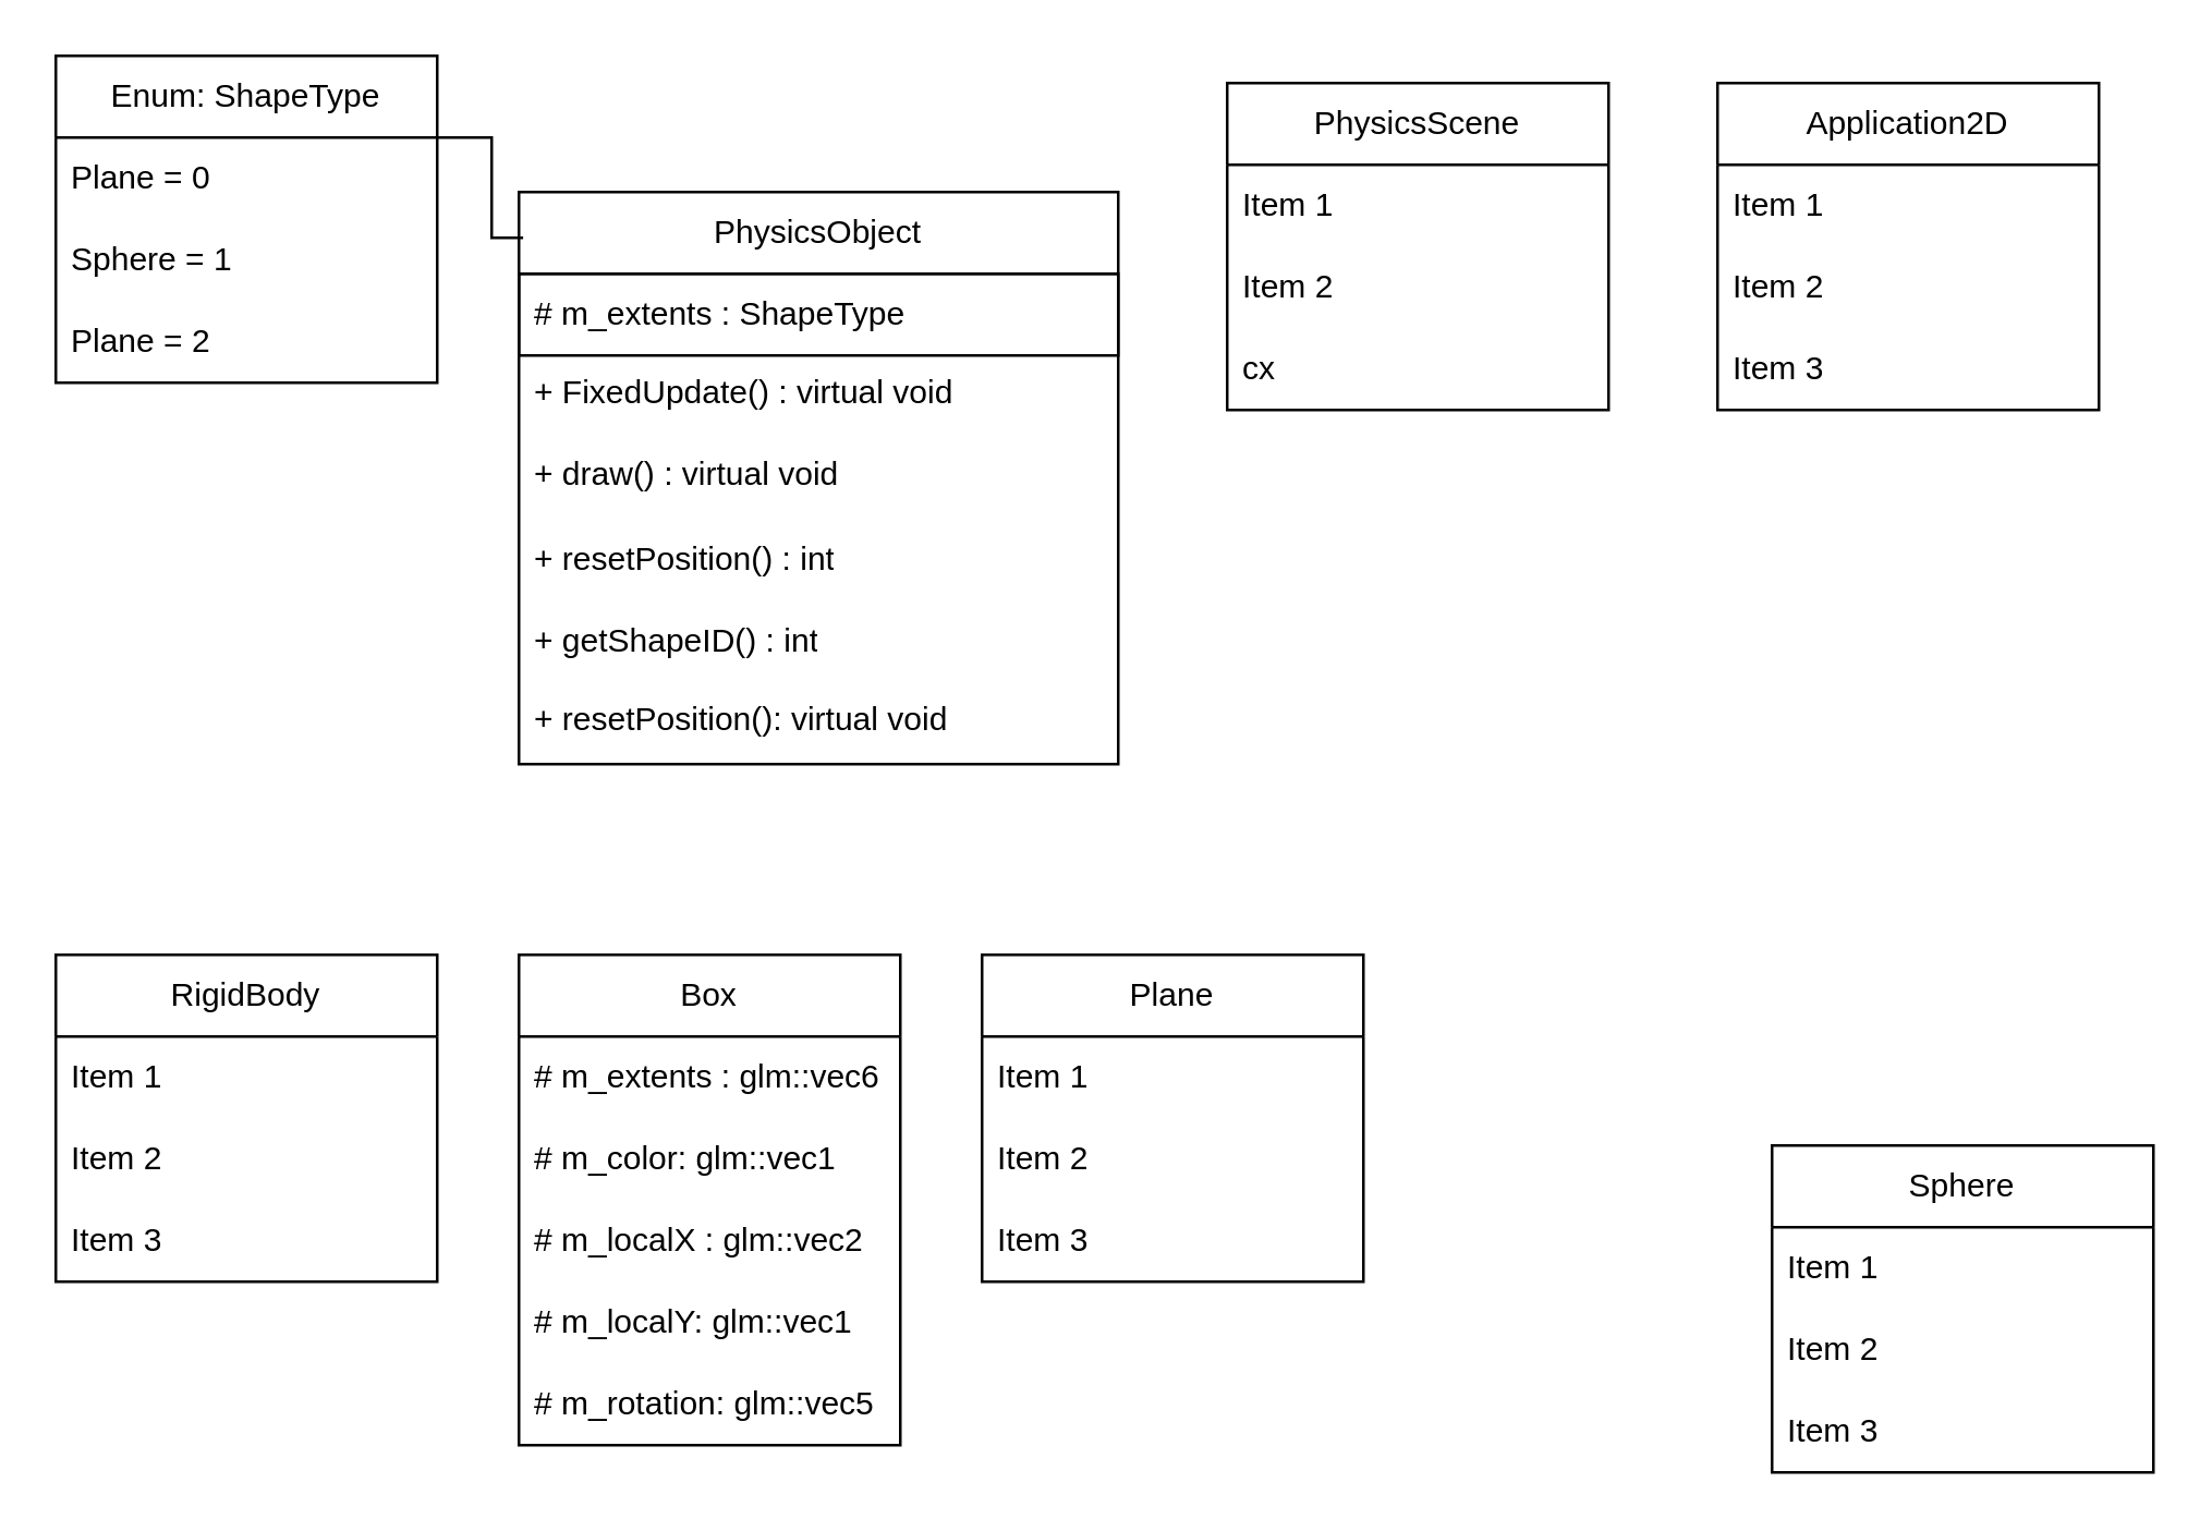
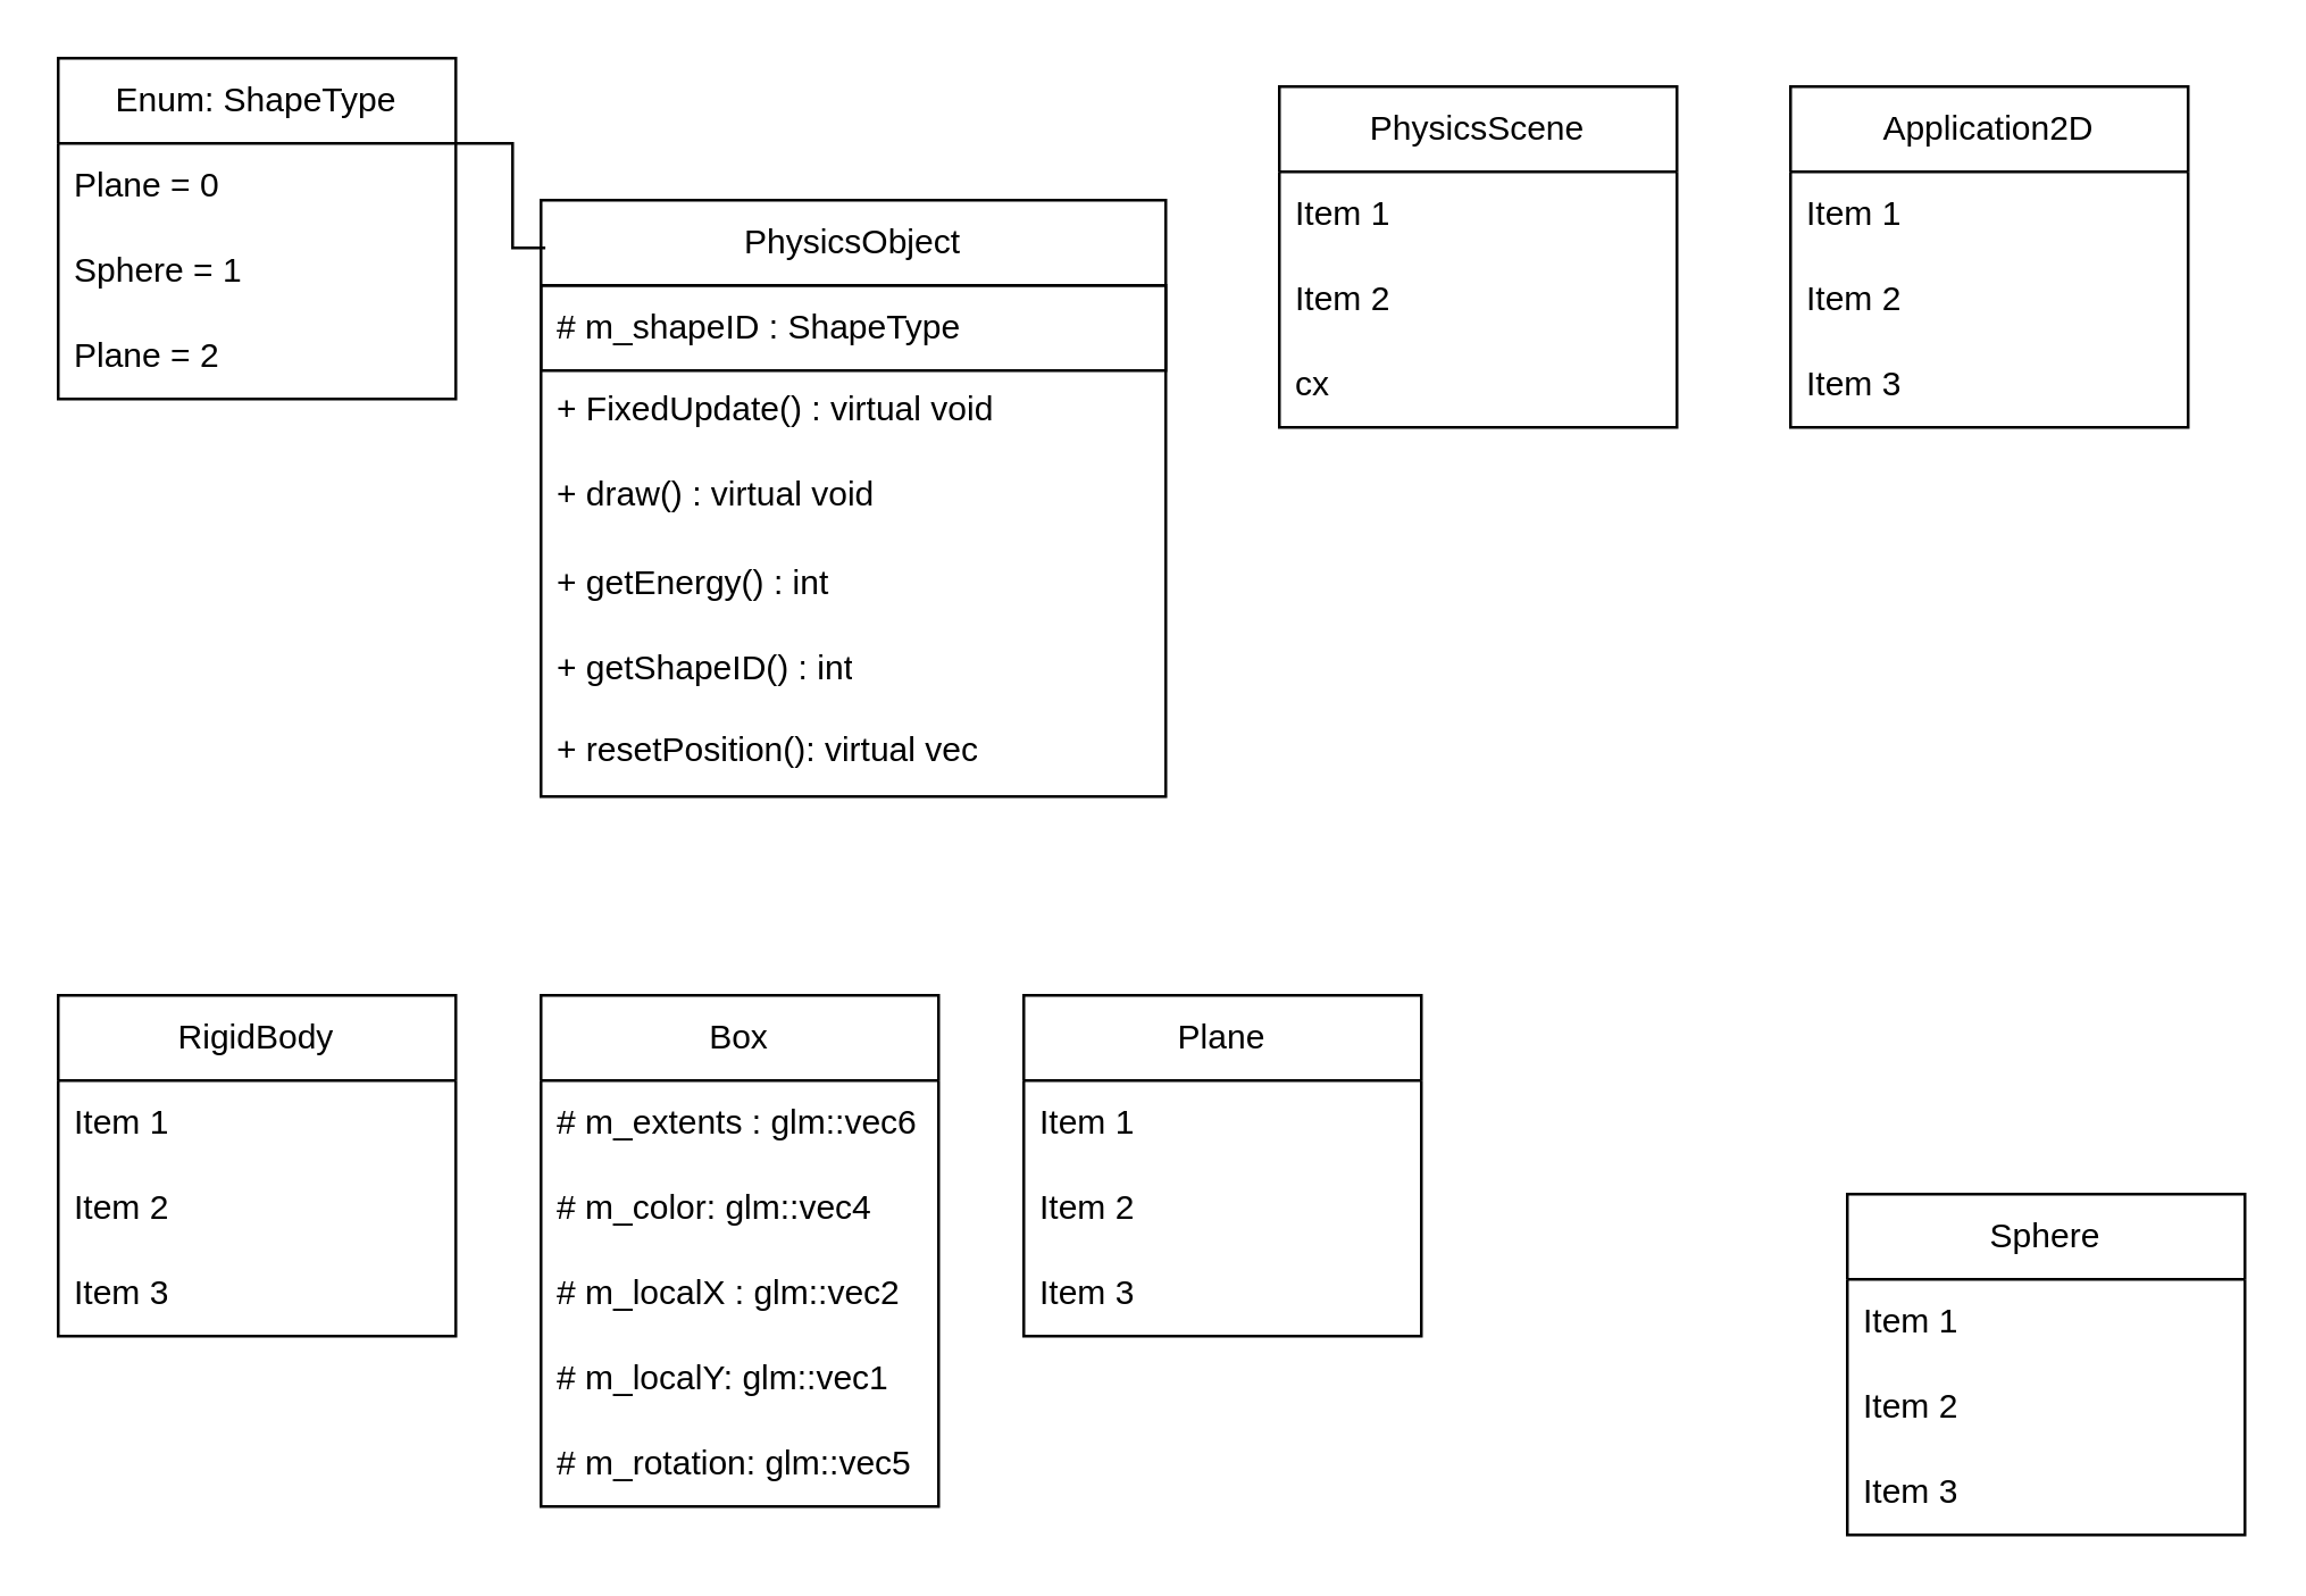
  <mxCell id="0" />
  <mxCell id="1" parent="0" />
  <mxCell id="2" value="PhysicsScene" style="swimlane;fontStyle=0;childLayout=stackLayout;horizontal=1;startSize=30;horizontalStack=0;resizeParent=1;resizeParentMax=0;resizeLast=0;collapsible=1;marginBottom=0;whiteSpace=wrap;html=1;" parent="1" vertex="1"><mxGeometry x="450" y="30" width="140" height="120" as="geometry" /></mxCell>
  <mxCell id="3" value="Item 1" style="text;strokeColor=none;fillColor=none;align=left;verticalAlign=middle;spacingLeft=4;spacingRight=4;overflow=hidden;points=[[0,0.5],[1,0.5]];portConstraint=eastwest;rotatable=0;whiteSpace=wrap;html=1;" parent="2" vertex="1"><mxGeometry y="30" width="140" height="30" as="geometry" /></mxCell>
  <mxCell id="4" value="Item 2" style="text;strokeColor=none;fillColor=none;align=left;verticalAlign=middle;spacingLeft=4;spacingRight=4;overflow=hidden;points=[[0,0.5],[1,0.5]];portConstraint=eastwest;rotatable=0;whiteSpace=wrap;html=1;" parent="2" vertex="1"><mxGeometry y="60" width="140" height="30" as="geometry" /></mxCell>
  <mxCell id="5" value="cx" style="text;strokeColor=none;fillColor=none;align=left;verticalAlign=middle;spacingLeft=4;spacingRight=4;overflow=hidden;points=[[0,0.5],[1,0.5]];portConstraint=eastwest;rotatable=0;whiteSpace=wrap;html=1;" parent="2" vertex="1"><mxGeometry y="90" width="140" height="30" as="geometry" /></mxCell>
  <mxCell id="6" value="PhysicsObject" style="swimlane;fontStyle=0;childLayout=stackLayout;horizontal=1;startSize=30;horizontalStack=0;resizeParent=1;resizeParentMax=0;resizeLast=0;collapsible=1;marginBottom=0;whiteSpace=wrap;html=1;swimlaneLine=1;" parent="1" vertex="1"><mxGeometry x="190" y="70" width="220" height="210" as="geometry" /></mxCell>
- <mxCell id="7" value="# m_extents : ShapeType" style="text;strokeColor=default;fillColor=none;align=left;verticalAlign=middle;spacingLeft=4;spacingRight=4;overflow=hidden;points=[[0,0.5],[1,0.5]];portConstraint=eastwest;rotatable=0;whiteSpace=wrap;html=1;rounded=0;shadow=0;glass=0;strokeWidth=1;labelBorderColor=none;" parent="6" vertex="1"><mxGeometry y="30" width="220" height="30" as="geometry" /></mxCell>
+ <mxCell id="7" value="# m_shapeID : ShapeType" style="text;strokeColor=default;fillColor=none;align=left;verticalAlign=middle;spacingLeft=4;spacingRight=4;overflow=hidden;points=[[0,0.5],[1,0.5]];portConstraint=eastwest;rotatable=0;whiteSpace=wrap;html=1;rounded=0;shadow=0;glass=0;strokeWidth=1;labelBorderColor=none;" parent="6" vertex="1"><mxGeometry y="30" width="220" height="30" as="geometry" /></mxCell>
  <mxCell id="8" value="+ FixedUpdate() : virtual void" style="text;strokeColor=none;fillColor=none;align=left;verticalAlign=top;spacingLeft=4;spacingRight=4;overflow=hidden;points=[[0,0.5],[1,0.5]];portConstraint=eastwest;rotatable=0;whiteSpace=wrap;html=1;glass=0;rounded=0;shadow=0;" parent="6" vertex="1"><mxGeometry y="60" width="220" height="30" as="geometry" /></mxCell>
  <mxCell id="9" value="+ draw() : virtual void" style="text;strokeColor=none;fillColor=none;align=left;verticalAlign=top;spacingLeft=4;spacingRight=4;overflow=hidden;points=[[0,0.5],[1,0.5]];portConstraint=eastwest;rotatable=0;whiteSpace=wrap;html=1;" parent="6" vertex="1"><mxGeometry y="90" width="220" height="30" as="geometry" /></mxCell>
- <mxCell id="10" value="+ resetPosition() : int" style="text;strokeColor=none;fillColor=none;align=left;verticalAlign=middle;spacingLeft=4;spacingRight=4;overflow=hidden;points=[[0,0.5],[1,0.5]];portConstraint=eastwest;rotatable=0;whiteSpace=wrap;html=1;" parent="6" vertex="1"><mxGeometry y="120" width="220" height="30" as="geometry" /></mxCell>
+ <mxCell id="10" value="+ getEnergy() : int" style="text;strokeColor=none;fillColor=none;align=left;verticalAlign=middle;spacingLeft=4;spacingRight=4;overflow=hidden;points=[[0,0.5],[1,0.5]];portConstraint=eastwest;rotatable=0;whiteSpace=wrap;html=1;" parent="6" vertex="1"><mxGeometry y="120" width="220" height="30" as="geometry" /></mxCell>
  <mxCell id="11" value="+ getShapeID() : int" style="text;strokeColor=none;fillColor=none;align=left;verticalAlign=middle;spacingLeft=4;spacingRight=4;overflow=hidden;points=[[0,0.5],[1,0.5]];portConstraint=eastwest;rotatable=0;whiteSpace=wrap;html=1;" parent="6" vertex="1"><mxGeometry y="150" width="220" height="30" as="geometry" /></mxCell>
- <mxCell id="12" value="+ resetPosition(): virtual void" style="text;strokeColor=none;fillColor=none;align=left;verticalAlign=top;spacingLeft=4;spacingRight=4;overflow=hidden;points=[[0,0.5],[1,0.5]];portConstraint=eastwest;rotatable=0;whiteSpace=wrap;html=1;" parent="6" vertex="1"><mxGeometry y="180" width="220" height="30" as="geometry" /></mxCell>
+ <mxCell id="12" value="+ resetPosition(): virtual vec" style="text;strokeColor=none;fillColor=none;align=left;verticalAlign=top;spacingLeft=4;spacingRight=4;overflow=hidden;points=[[0,0.5],[1,0.5]];portConstraint=eastwest;rotatable=0;whiteSpace=wrap;html=1;" parent="6" vertex="1"><mxGeometry y="180" width="220" height="30" as="geometry" /></mxCell>
  <mxCell id="13" style="edgeStyle=orthogonalEdgeStyle;rounded=0;orthogonalLoop=1;jettySize=auto;html=1;exitX=1;exitY=0.25;exitDx=0;exitDy=0;entryX=0.007;entryY=0.08;entryDx=0;entryDy=0;entryPerimeter=0;endArrow=none;" parent="1" source="14" target="6" edge="1"><mxGeometry relative="1" as="geometry" /></mxCell>
  <mxCell id="14" value="Enum: ShapeType" style="swimlane;fontStyle=0;childLayout=stackLayout;horizontal=1;startSize=30;horizontalStack=0;resizeParent=1;resizeParentMax=0;resizeLast=0;collapsible=1;marginBottom=0;whiteSpace=wrap;html=1;" parent="1" vertex="1"><mxGeometry x="20" y="20" width="140" height="120" as="geometry" /></mxCell>
  <mxCell id="15" value="Plane = 0" style="text;strokeColor=none;fillColor=none;align=left;verticalAlign=middle;spacingLeft=4;spacingRight=4;overflow=hidden;points=[[0,0.5],[1,0.5]];portConstraint=eastwest;rotatable=0;whiteSpace=wrap;html=1;" parent="14" vertex="1"><mxGeometry y="30" width="140" height="30" as="geometry" /></mxCell>
  <mxCell id="16" value="Sphere = 1" style="text;strokeColor=none;fillColor=none;align=left;verticalAlign=middle;spacingLeft=4;spacingRight=4;overflow=hidden;points=[[0,0.5],[1,0.5]];portConstraint=eastwest;rotatable=0;whiteSpace=wrap;html=1;" parent="14" vertex="1"><mxGeometry y="60" width="140" height="30" as="geometry" /></mxCell>
  <mxCell id="17" value="Plane = 2" style="text;strokeColor=none;fillColor=none;align=left;verticalAlign=middle;spacingLeft=4;spacingRight=4;overflow=hidden;points=[[0,0.5],[1,0.5]];portConstraint=eastwest;rotatable=0;whiteSpace=wrap;html=1;" parent="14" vertex="1"><mxGeometry y="90" width="140" height="30" as="geometry" /></mxCell>
  <mxCell id="18" value="Application2D" style="swimlane;fontStyle=0;childLayout=stackLayout;horizontal=1;startSize=30;horizontalStack=0;resizeParent=1;resizeParentMax=0;resizeLast=0;collapsible=1;marginBottom=0;whiteSpace=wrap;html=1;" parent="1" vertex="1"><mxGeometry x="630" y="30" width="140" height="120" as="geometry" /></mxCell>
  <mxCell id="19" value="Item 1" style="text;strokeColor=none;fillColor=none;align=left;verticalAlign=middle;spacingLeft=4;spacingRight=4;overflow=hidden;points=[[0,0.5],[1,0.5]];portConstraint=eastwest;rotatable=0;whiteSpace=wrap;html=1;" parent="18" vertex="1"><mxGeometry y="30" width="140" height="30" as="geometry" /></mxCell>
  <mxCell id="20" value="Item 2" style="text;strokeColor=none;fillColor=none;align=left;verticalAlign=middle;spacingLeft=4;spacingRight=4;overflow=hidden;points=[[0,0.5],[1,0.5]];portConstraint=eastwest;rotatable=0;whiteSpace=wrap;html=1;" parent="18" vertex="1"><mxGeometry y="60" width="140" height="30" as="geometry" /></mxCell>
  <mxCell id="21" value="Item 3" style="text;strokeColor=none;fillColor=none;align=left;verticalAlign=middle;spacingLeft=4;spacingRight=4;overflow=hidden;points=[[0,0.5],[1,0.5]];portConstraint=eastwest;rotatable=0;whiteSpace=wrap;html=1;" parent="18" vertex="1"><mxGeometry y="90" width="140" height="30" as="geometry" /></mxCell>
  <mxCell id="22" value="RigidBody" style="swimlane;fontStyle=0;childLayout=stackLayout;horizontal=1;startSize=30;horizontalStack=0;resizeParent=1;resizeParentMax=0;resizeLast=0;collapsible=1;marginBottom=0;whiteSpace=wrap;html=1;" parent="1" vertex="1"><mxGeometry x="20" y="350" width="140" height="120" as="geometry" /></mxCell>
  <mxCell id="23" value="Item 1" style="text;strokeColor=none;fillColor=none;align=left;verticalAlign=middle;spacingLeft=4;spacingRight=4;overflow=hidden;points=[[0,0.5],[1,0.5]];portConstraint=eastwest;rotatable=0;whiteSpace=wrap;html=1;" parent="22" vertex="1"><mxGeometry y="30" width="140" height="30" as="geometry" /></mxCell>
  <mxCell id="24" value="Item 2" style="text;strokeColor=none;fillColor=none;align=left;verticalAlign=middle;spacingLeft=4;spacingRight=4;overflow=hidden;points=[[0,0.5],[1,0.5]];portConstraint=eastwest;rotatable=0;whiteSpace=wrap;html=1;" parent="22" vertex="1"><mxGeometry y="60" width="140" height="30" as="geometry" /></mxCell>
  <mxCell id="25" value="Item 3" style="text;strokeColor=none;fillColor=none;align=left;verticalAlign=middle;spacingLeft=4;spacingRight=4;overflow=hidden;points=[[0,0.5],[1,0.5]];portConstraint=eastwest;rotatable=0;whiteSpace=wrap;html=1;" parent="22" vertex="1"><mxGeometry y="90" width="140" height="30" as="geometry" /></mxCell>
  <mxCell id="26" value="Plane" style="swimlane;fontStyle=0;childLayout=stackLayout;horizontal=1;startSize=30;horizontalStack=0;resizeParent=1;resizeParentMax=0;resizeLast=0;collapsible=1;marginBottom=0;whiteSpace=wrap;html=1;" parent="1" vertex="1"><mxGeometry x="360" y="350" width="140" height="120" as="geometry" /></mxCell>
  <mxCell id="27" value="Item 1" style="text;strokeColor=none;fillColor=none;align=left;verticalAlign=middle;spacingLeft=4;spacingRight=4;overflow=hidden;points=[[0,0.5],[1,0.5]];portConstraint=eastwest;rotatable=0;whiteSpace=wrap;html=1;" parent="26" vertex="1"><mxGeometry y="30" width="140" height="30" as="geometry" /></mxCell>
  <mxCell id="28" value="Item 2" style="text;strokeColor=none;fillColor=none;align=left;verticalAlign=middle;spacingLeft=4;spacingRight=4;overflow=hidden;points=[[0,0.5],[1,0.5]];portConstraint=eastwest;rotatable=0;whiteSpace=wrap;html=1;" parent="26" vertex="1"><mxGeometry y="60" width="140" height="30" as="geometry" /></mxCell>
  <mxCell id="29" value="Item 3" style="text;strokeColor=none;fillColor=none;align=left;verticalAlign=middle;spacingLeft=4;spacingRight=4;overflow=hidden;points=[[0,0.5],[1,0.5]];portConstraint=eastwest;rotatable=0;whiteSpace=wrap;html=1;" parent="26" vertex="1"><mxGeometry y="90" width="140" height="30" as="geometry" /></mxCell>
  <mxCell id="30" value="Box" style="swimlane;fontStyle=0;childLayout=stackLayout;horizontal=1;startSize=30;horizontalStack=0;resizeParent=1;resizeParentMax=0;resizeLast=0;collapsible=1;marginBottom=0;whiteSpace=wrap;html=1;" parent="1" vertex="1"><mxGeometry x="190" y="350" width="140" height="180" as="geometry" /></mxCell>
  <mxCell id="31" value="# m_extents : glm::vec6" style="text;strokeColor=none;fillColor=none;align=left;verticalAlign=middle;spacingLeft=4;spacingRight=4;overflow=hidden;points=[[0,0.5],[1,0.5]];portConstraint=eastwest;rotatable=0;whiteSpace=wrap;html=1;" parent="30" vertex="1"><mxGeometry y="30" width="140" height="30" as="geometry" /></mxCell>
- <mxCell id="32" value="# m_color: glm::vec1" style="text;strokeColor=none;fillColor=none;align=left;verticalAlign=middle;spacingLeft=4;spacingRight=4;overflow=hidden;points=[[0,0.5],[1,0.5]];portConstraint=eastwest;rotatable=0;whiteSpace=wrap;html=1;" parent="30" vertex="1"><mxGeometry y="60" width="140" height="30" as="geometry" /></mxCell>
+ <mxCell id="32" value="# m_color: glm::vec4" style="text;strokeColor=none;fillColor=none;align=left;verticalAlign=middle;spacingLeft=4;spacingRight=4;overflow=hidden;points=[[0,0.5],[1,0.5]];portConstraint=eastwest;rotatable=0;whiteSpace=wrap;html=1;" parent="30" vertex="1"><mxGeometry y="60" width="140" height="30" as="geometry" /></mxCell>
  <mxCell id="33" value="# m_localX : glm::vec2" style="text;strokeColor=none;fillColor=none;align=left;verticalAlign=middle;spacingLeft=4;spacingRight=4;overflow=hidden;points=[[0,0.5],[1,0.5]];portConstraint=eastwest;rotatable=0;whiteSpace=wrap;html=1;" parent="30" vertex="1"><mxGeometry y="90" width="140" height="30" as="geometry" /></mxCell>
  <mxCell id="34" value="# m_localY: glm::vec1" style="text;strokeColor=none;fillColor=none;align=left;verticalAlign=middle;spacingLeft=4;spacingRight=4;overflow=hidden;points=[[0,0.5],[1,0.5]];portConstraint=eastwest;rotatable=0;whiteSpace=wrap;html=1;" parent="30" vertex="1"><mxGeometry y="120" width="140" height="30" as="geometry" /></mxCell>
  <mxCell id="35" value="# m_rotation: glm::vec5" style="text;strokeColor=none;fillColor=none;align=left;verticalAlign=middle;spacingLeft=4;spacingRight=4;overflow=hidden;points=[[0,0.5],[1,0.5]];portConstraint=eastwest;rotatable=0;whiteSpace=wrap;html=1;" parent="30" vertex="1"><mxGeometry y="150" width="140" height="30" as="geometry" /></mxCell>
  <mxCell id="36" value="Sphere" style="swimlane;fontStyle=0;childLayout=stackLayout;horizontal=1;startSize=30;horizontalStack=0;resizeParent=1;resizeParentMax=0;resizeLast=0;collapsible=1;marginBottom=0;whiteSpace=wrap;html=1;" parent="1" vertex="1"><mxGeometry x="650" y="420" width="140" height="120" as="geometry" /></mxCell>
  <mxCell id="37" value="Item 1" style="text;strokeColor=none;fillColor=none;align=left;verticalAlign=middle;spacingLeft=4;spacingRight=4;overflow=hidden;points=[[0,0.5],[1,0.5]];portConstraint=eastwest;rotatable=0;whiteSpace=wrap;html=1;" parent="36" vertex="1"><mxGeometry y="30" width="140" height="30" as="geometry" /></mxCell>
  <mxCell id="38" value="Item 2" style="text;strokeColor=none;fillColor=none;align=left;verticalAlign=middle;spacingLeft=4;spacingRight=4;overflow=hidden;points=[[0,0.5],[1,0.5]];portConstraint=eastwest;rotatable=0;whiteSpace=wrap;html=1;" parent="36" vertex="1"><mxGeometry y="60" width="140" height="30" as="geometry" /></mxCell>
  <mxCell id="39" value="Item 3" style="text;strokeColor=none;fillColor=none;align=left;verticalAlign=middle;spacingLeft=4;spacingRight=4;overflow=hidden;points=[[0,0.5],[1,0.5]];portConstraint=eastwest;rotatable=0;whiteSpace=wrap;html=1;" parent="36" vertex="1"><mxGeometry y="90" width="140" height="30" as="geometry" /></mxCell>
